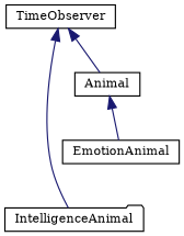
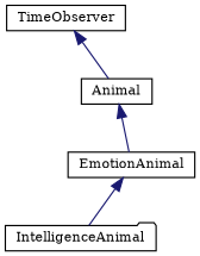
  digraph {
    fontname="DejaVu Serif"
    node [color=black fillcolor=white fontname="DejaVu Serif" fontsize=10 shape=box style=filled]
    edge [color=midnightblue dir=back fontname="DejaVu Serif" fontsize=10 labelfontname=Helvetica labelfontsize=10 style=solid]
    n1 [height=0.2 label=IntelligenceAnimal shape=folder width=0.4]
    n2 [height=0.2 label=EmotionAnimal width=0.4]
    n3 [height=0.2 label=Animal width=0.4]
    n4 [height=0.2 label=TimeObserver width=0.4]
-   n4 -> n1
+   n2 -> n1
    n3 -> n2
    n4 -> n3
  }
